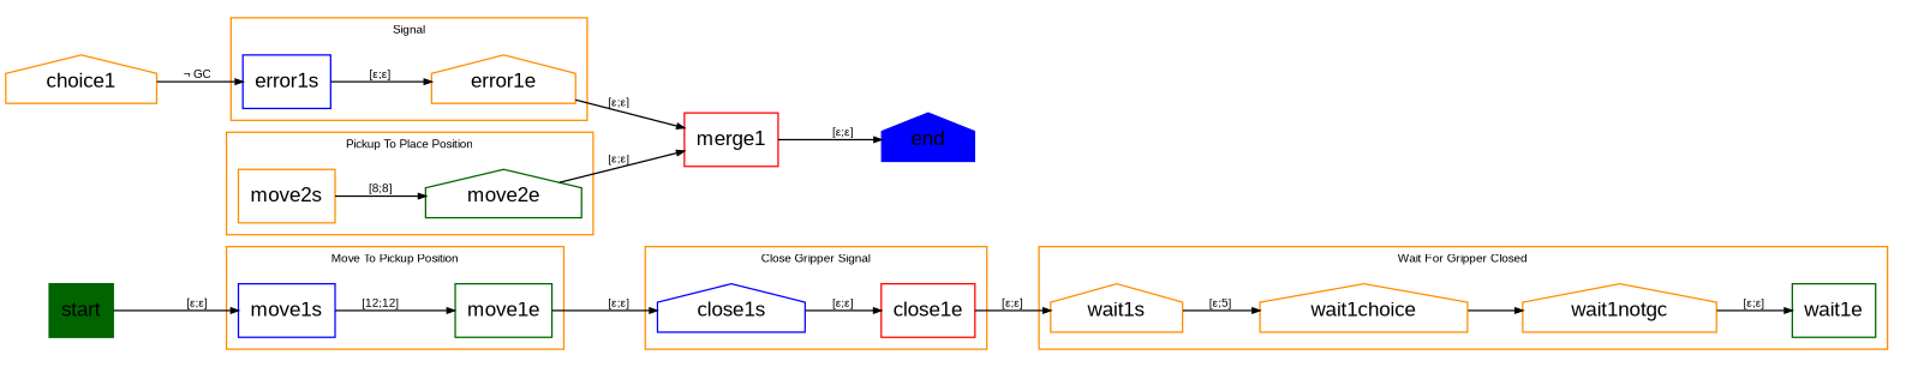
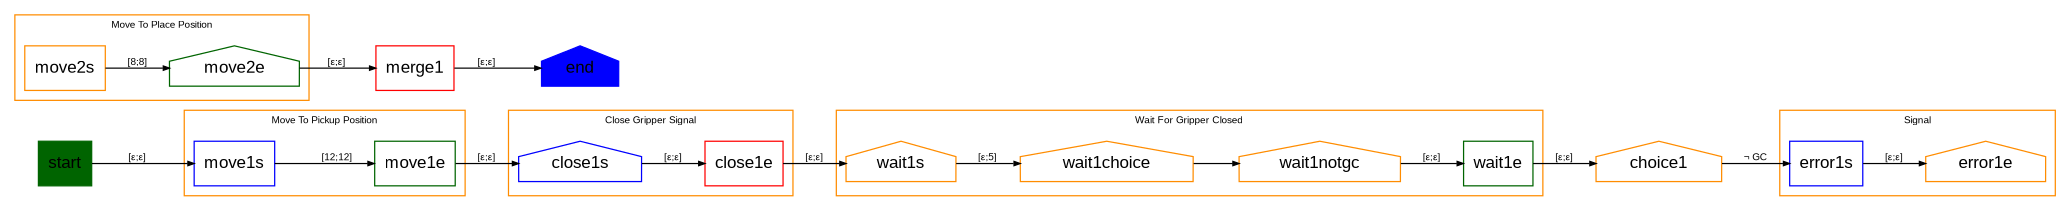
  digraph {
    fontname=Arial
    rankdir=LR
    node [color=darkorange fontname=Arial shape=box]
    edge [arrowsize=0.5 fontname=Arial fontsize=8]
    move1e [color=darkgreen width=0.2]
    move1s [color=blue width=0.2]
    move2e [color=darkgreen shape=house width=0.2]
    move2s [width=0.2]
    close1e [color=red width=0.2]
    close1s [color=blue shape=house width=0.2]
    wait1choice [shape=house width=0.2]
    wait1s [shape=house width=0.2]
    wait1notgc [shape=house width=0.2]
    wait1e [color=darkgreen width=0.2]
    error1s [color=blue width=0.2]
    error1e [shape=house width=0.2]
    merge1 [color=red width=0.2]
    choice1 [shape=house width=0.2]
    end [color=blue shape=house style=filled width=0.2]
    start [color=darkgreen style=filled width=0.2]
    subgraph cluster_1 {
      color=darkorange
      fontsize=8
      label="Move To Pickup Position"
      move1e
      move1s
    }
    subgraph cluster_2 {
      color=darkorange
      fontsize=8
-     label="Pickup To Place Position"
+     label="Move To Place Position"
      move2e
      move2s
    }
    subgraph cluster_3 {
      color=darkorange
      fontsize=8
      label="Close Gripper Signal"
      close1e
      close1s
    }
    subgraph cluster_4 {
      color=darkorange
      fontsize=8
      label="Wait For Gripper Closed"
      wait1choice
      wait1s
      wait1notgc
      wait1e
    }
    subgraph cluster_5 {
      color=darkorange
      fontsize=8
      label=Signal
      error1s
      error1e
    }
    move1e -> close1s [label="[ε;ε]"]
    move1s -> move1e [label="[12;12]"]
    move2e -> merge1 [label="[ε;ε]"]
    move2s -> move2e [label="[8;8]"]
    close1e -> wait1s [label="[ε;ε]"]
    close1s -> close1e [label="[ε;ε]"]
    wait1choice -> wait1notgc
    wait1s -> wait1choice [label="[ε;5]"]
    wait1notgc -> wait1e [label="[ε;ε]"]
+   wait1e -> choice1 [label="[ε;ε]"]
    error1s -> error1e [label="[ε;ε]"]
-   error1e -> merge1 [label="[ε;ε]"]
    merge1 -> end [label="[ε;ε]"]
    choice1 -> error1s [label="¬ GC"]
    start -> move1s [label="[ε;ε]"]
  }
